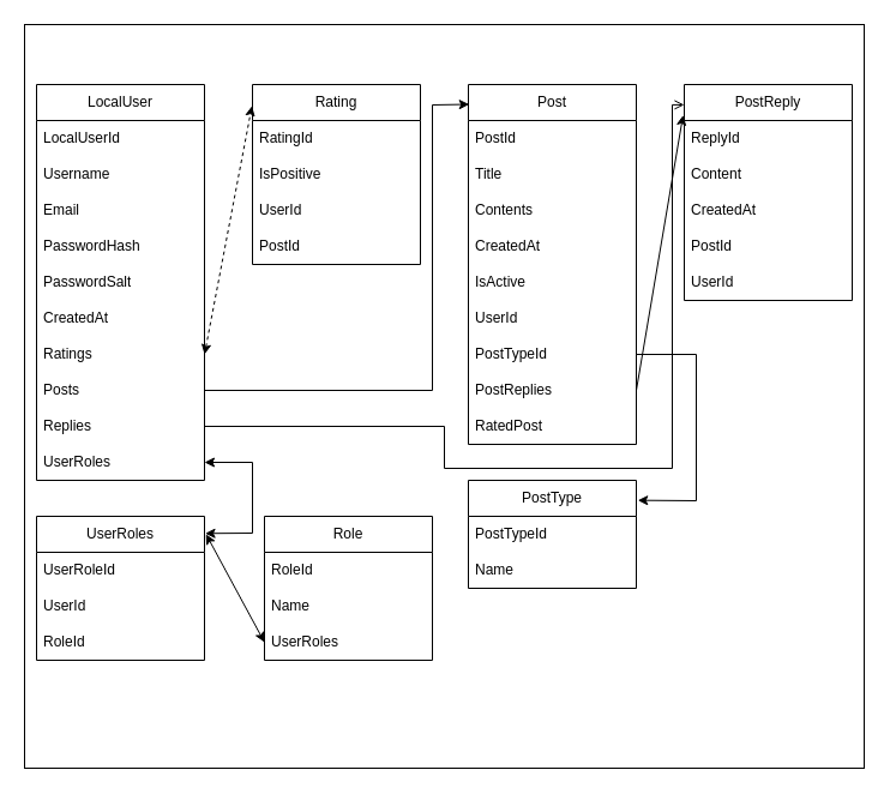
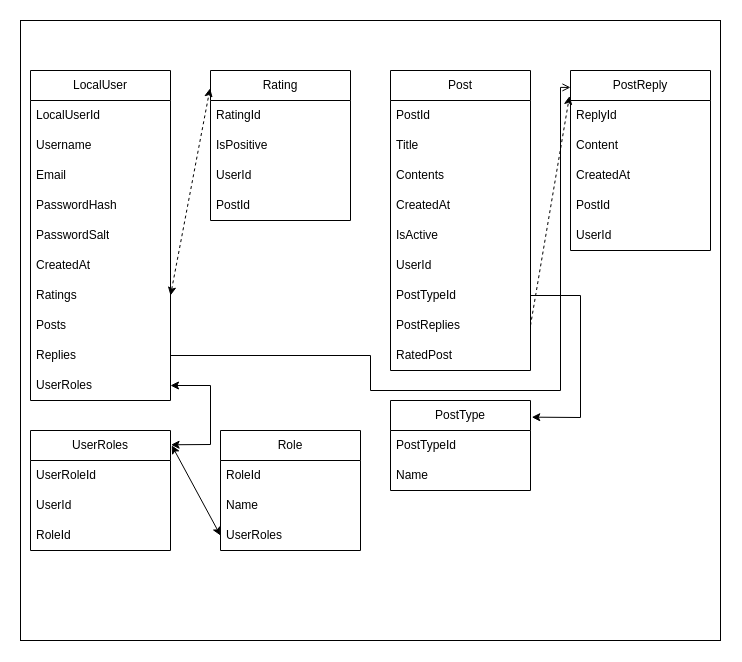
  <mxCell id="0" />
  <mxCell id="1" parent="0" />
  <mxCell id="2" value="" style="rounded=0;whiteSpace=wrap;html=1;movable=1;resizable=1;rotatable=1;deletable=1;editable=1;connectable=1;" parent="1" vertex="1"><mxGeometry y="20" width="700" height="620" as="geometry" x="20" /></mxCell>
  <mxCell id="3" value="LocalUser&lt;br&gt;" style="swimlane;fontStyle=0;childLayout=stackLayout;horizontal=1;startSize=30;horizontalStack=0;resizeParent=1;resizeParentMax=0;resizeLast=0;collapsible=1;marginBottom=0;whiteSpace=wrap;html=1;movable=1;resizable=1;rotatable=1;deletable=1;editable=1;connectable=1;" parent="1" vertex="1"><mxGeometry x="30" y="70" width="140" height="330" as="geometry"><mxRectangle x="60" y="100" width="90" height="30" as="alternateBounds" /></mxGeometry></mxCell>
  <mxCell id="4" value="LocalUserId" style="text;strokeColor=none;fillColor=none;align=left;verticalAlign=middle;spacingLeft=4;spacingRight=4;overflow=hidden;points=[[0,0.5],[1,0.5]];portConstraint=eastwest;rotatable=0;whiteSpace=wrap;html=1;" parent="3" vertex="1"><mxGeometry y="30" width="140" height="30" as="geometry" /></mxCell>
  <mxCell id="5" value="Username" style="text;strokeColor=none;fillColor=none;align=left;verticalAlign=middle;spacingLeft=4;spacingRight=4;overflow=hidden;points=[[0,0.5],[1,0.5]];portConstraint=eastwest;rotatable=0;whiteSpace=wrap;html=1;" parent="3" vertex="1"><mxGeometry y="60" width="140" height="30" as="geometry" /></mxCell>
  <mxCell id="6" value="Email" style="text;strokeColor=none;fillColor=none;align=left;verticalAlign=middle;spacingLeft=4;spacingRight=4;overflow=hidden;points=[[0,0.5],[1,0.5]];portConstraint=eastwest;rotatable=0;whiteSpace=wrap;html=1;" parent="3" vertex="1"><mxGeometry y="90" width="140" height="30" as="geometry" /></mxCell>
  <mxCell id="7" value="PasswordHash" style="text;strokeColor=none;fillColor=none;align=left;verticalAlign=middle;spacingLeft=4;spacingRight=4;overflow=hidden;points=[[0,0.5],[1,0.5]];portConstraint=eastwest;rotatable=0;whiteSpace=wrap;html=1;" parent="3" vertex="1"><mxGeometry y="120" width="140" height="30" as="geometry" /></mxCell>
  <mxCell id="8" value="PasswordSalt" style="text;strokeColor=none;fillColor=none;align=left;verticalAlign=middle;spacingLeft=4;spacingRight=4;overflow=hidden;points=[[0,0.5],[1,0.5]];portConstraint=eastwest;rotatable=0;whiteSpace=wrap;html=1;" parent="3" vertex="1"><mxGeometry y="150" width="140" height="30" as="geometry" /></mxCell>
  <mxCell id="9" value="CreatedAt" style="text;strokeColor=none;fillColor=none;align=left;verticalAlign=middle;spacingLeft=4;spacingRight=4;overflow=hidden;points=[[0,0.5],[1,0.5]];portConstraint=eastwest;rotatable=0;whiteSpace=wrap;html=1;" parent="3" vertex="1"><mxGeometry y="180" width="140" height="30" as="geometry" /></mxCell>
  <mxCell id="10" value="Ratings" style="text;strokeColor=none;fillColor=none;align=left;verticalAlign=middle;spacingLeft=4;spacingRight=4;overflow=hidden;points=[[0,0.5],[1,0.5]];portConstraint=eastwest;rotatable=0;whiteSpace=wrap;html=1;" parent="3" vertex="1"><mxGeometry y="210" width="140" height="30" as="geometry" /></mxCell>
  <mxCell id="11" value="Posts" style="text;strokeColor=none;fillColor=none;align=left;verticalAlign=middle;spacingLeft=4;spacingRight=4;overflow=hidden;points=[[0,0.5],[1,0.5]];portConstraint=eastwest;rotatable=0;whiteSpace=wrap;html=1;" parent="3" vertex="1"><mxGeometry y="240" width="140" height="30" as="geometry" /></mxCell>
  <mxCell id="12" value="Replies" style="text;strokeColor=none;fillColor=none;align=left;verticalAlign=middle;spacingLeft=4;spacingRight=4;overflow=hidden;points=[[0,0.5],[1,0.5]];portConstraint=eastwest;rotatable=0;whiteSpace=wrap;html=1;" parent="3" vertex="1"><mxGeometry y="270" width="140" height="30" as="geometry" /></mxCell>
  <mxCell id="13" value="UserRoles" style="text;strokeColor=none;fillColor=none;align=left;verticalAlign=middle;spacingLeft=4;spacingRight=4;overflow=hidden;points=[[0,0.5],[1,0.5]];portConstraint=eastwest;rotatable=0;whiteSpace=wrap;html=1;" parent="3" vertex="1"><mxGeometry y="300" width="140" height="30" as="geometry" /></mxCell>
- <mxCell id="14" value="" style="endArrow=classic;html=1;rounded=0;entryX=0.005;entryY=0.055;entryDx=0;entryDy=0;exitX=1;exitY=0.5;exitDx=0;exitDy=0;entryPerimeter=0;" parent="1" source="11" target="19" edge="1"><mxGeometry width="50" height="50" relative="1" as="geometry"><mxPoint x="230" y="395" as="sourcePoint" /><mxPoint x="300" y="170" as="targetPoint" /><Array as="points"><mxPoint x="360" y="325" /><mxPoint x="360" y="87" /></Array></mxGeometry></mxCell>
  <mxCell id="15" value="" style="endArrow=classic;html=1;rounded=0;exitX=1;exitY=0.5;exitDx=0;exitDy=0;entryX=1.009;entryY=0.185;entryDx=0;entryDy=0;entryPerimeter=0;" parent="1" source="26" target="16" edge="1"><mxGeometry width="50" height="50" relative="1" as="geometry"><mxPoint x="300" y="490" as="sourcePoint" /><mxPoint x="350" y="440" as="targetPoint" /><Array as="points"><mxPoint x="580" y="295" /><mxPoint x="580" y="417" /></Array></mxGeometry></mxCell>
  <mxCell id="16" value="PostType" style="swimlane;fontStyle=0;childLayout=stackLayout;horizontal=1;startSize=30;horizontalStack=0;resizeParent=1;resizeParentMax=0;resizeLast=0;collapsible=1;marginBottom=0;whiteSpace=wrap;html=1;" parent="1" vertex="1"><mxGeometry x="390" y="400" width="140" height="90" as="geometry" /></mxCell>
  <mxCell id="17" value="PostTypeId" style="text;strokeColor=none;fillColor=none;align=left;verticalAlign=middle;spacingLeft=4;spacingRight=4;overflow=hidden;points=[[0,0.5],[1,0.5]];portConstraint=eastwest;rotatable=0;whiteSpace=wrap;html=1;" parent="16" vertex="1"><mxGeometry y="30" width="140" height="30" as="geometry" /></mxCell>
  <mxCell id="18" value="Name" style="text;strokeColor=none;fillColor=none;align=left;verticalAlign=middle;spacingLeft=4;spacingRight=4;overflow=hidden;points=[[0,0.5],[1,0.5]];portConstraint=eastwest;rotatable=0;whiteSpace=wrap;html=1;" parent="16" vertex="1"><mxGeometry y="60" width="140" height="30" as="geometry" /></mxCell>
  <mxCell id="19" value="Post" style="swimlane;fontStyle=0;childLayout=stackLayout;horizontal=1;startSize=30;horizontalStack=0;resizeParent=1;resizeParentMax=0;resizeLast=0;collapsible=1;marginBottom=0;whiteSpace=wrap;html=1;" parent="1" vertex="1"><mxGeometry x="390" y="70" width="140" height="300" as="geometry" /></mxCell>
  <mxCell id="20" value="PostId" style="text;strokeColor=none;fillColor=none;align=left;verticalAlign=middle;spacingLeft=4;spacingRight=4;overflow=hidden;points=[[0,0.5],[1,0.5]];portConstraint=eastwest;rotatable=0;whiteSpace=wrap;html=1;" parent="19" vertex="1"><mxGeometry y="30" width="140" height="30" as="geometry" /></mxCell>
  <mxCell id="21" value="Title" style="text;strokeColor=none;fillColor=none;align=left;verticalAlign=middle;spacingLeft=4;spacingRight=4;overflow=hidden;points=[[0,0.5],[1,0.5]];portConstraint=eastwest;rotatable=0;whiteSpace=wrap;html=1;" parent="19" vertex="1"><mxGeometry y="60" width="140" height="30" as="geometry" /></mxCell>
  <mxCell id="22" value="Contents" style="text;strokeColor=none;fillColor=none;align=left;verticalAlign=middle;spacingLeft=4;spacingRight=4;overflow=hidden;points=[[0,0.5],[1,0.5]];portConstraint=eastwest;rotatable=0;whiteSpace=wrap;html=1;" parent="19" vertex="1"><mxGeometry y="90" width="140" height="30" as="geometry" /></mxCell>
  <mxCell id="23" value="CreatedAt" style="text;strokeColor=none;fillColor=none;align=left;verticalAlign=middle;spacingLeft=4;spacingRight=4;overflow=hidden;points=[[0,0.5],[1,0.5]];portConstraint=eastwest;rotatable=0;whiteSpace=wrap;html=1;" parent="19" vertex="1"><mxGeometry y="120" width="140" height="30" as="geometry" /></mxCell>
  <mxCell id="24" value="IsActive" style="text;strokeColor=none;fillColor=none;align=left;verticalAlign=middle;spacingLeft=4;spacingRight=4;overflow=hidden;points=[[0,0.5],[1,0.5]];portConstraint=eastwest;rotatable=0;whiteSpace=wrap;html=1;" parent="19" vertex="1"><mxGeometry y="150" width="140" height="30" as="geometry" /></mxCell>
  <mxCell id="25" value="UserId" style="text;strokeColor=none;fillColor=none;align=left;verticalAlign=middle;spacingLeft=4;spacingRight=4;overflow=hidden;points=[[0,0.5],[1,0.5]];portConstraint=eastwest;rotatable=0;whiteSpace=wrap;html=1;" parent="19" vertex="1"><mxGeometry y="180" width="140" height="30" as="geometry" /></mxCell>
  <mxCell id="26" value="PostTypeId" style="text;strokeColor=none;fillColor=none;align=left;verticalAlign=middle;spacingLeft=4;spacingRight=4;overflow=hidden;points=[[0,0.5],[1,0.5]];portConstraint=eastwest;rotatable=0;whiteSpace=wrap;html=1;" parent="19" vertex="1"><mxGeometry y="210" width="140" height="30" as="geometry" /></mxCell>
  <mxCell id="27" value="PostReplies" style="text;strokeColor=none;fillColor=none;align=left;verticalAlign=middle;spacingLeft=4;spacingRight=4;overflow=hidden;points=[[0,0.5],[1,0.5]];portConstraint=eastwest;rotatable=0;whiteSpace=wrap;html=1;" parent="19" vertex="1"><mxGeometry y="240" width="140" height="30" as="geometry" /></mxCell>
  <mxCell id="28" value="RatedPost" style="text;strokeColor=none;fillColor=none;align=left;verticalAlign=middle;spacingLeft=4;spacingRight=4;overflow=hidden;points=[[0,0.5],[1,0.5]];portConstraint=eastwest;rotatable=0;whiteSpace=wrap;html=1;" parent="19" vertex="1"><mxGeometry y="270" width="140" height="30" as="geometry" /></mxCell>
- <mxCell id="29" value="" style="endArrow=classic;html=1;rounded=0;exitX=1;exitY=0.5;exitDx=0;exitDy=0;entryX=-0.007;entryY=0.142;entryDx=0;entryDy=0;entryPerimeter=0;" parent="1" source="27" target="30" edge="1"><mxGeometry width="50" height="50" relative="1" as="geometry"><mxPoint x="410" y="610" as="sourcePoint" /><mxPoint x="460" y="560" as="targetPoint" /></mxGeometry></mxCell>
+ <mxCell id="29" value="" style="endArrow=classic;html=1;rounded=0;exitX=1;exitY=0.5;exitDx=0;exitDy=0;entryX=-0.007;entryY=0.142;entryDx=0;entryDy=0;entryPerimeter=0;dashed=1;" parent="1" source="27" target="30" edge="1"><mxGeometry width="50" height="50" relative="1" as="geometry"><mxPoint x="410" y="610" as="sourcePoint" /><mxPoint x="460" y="560" as="targetPoint" /></mxGeometry></mxCell>
  <mxCell id="30" value="PostReply" style="swimlane;fontStyle=0;childLayout=stackLayout;horizontal=1;startSize=30;horizontalStack=0;resizeParent=1;resizeParentMax=0;resizeLast=0;collapsible=1;marginBottom=0;whiteSpace=wrap;html=1;" parent="1" vertex="1"><mxGeometry x="570" y="70" width="140" height="180" as="geometry" /></mxCell>
  <mxCell id="31" value="ReplyId" style="text;strokeColor=none;fillColor=none;align=left;verticalAlign=middle;spacingLeft=4;spacingRight=4;overflow=hidden;points=[[0,0.5],[1,0.5]];portConstraint=eastwest;rotatable=0;whiteSpace=wrap;html=1;" parent="30" vertex="1"><mxGeometry y="30" width="140" height="30" as="geometry" /></mxCell>
  <mxCell id="32" value="Content" style="text;strokeColor=none;fillColor=none;align=left;verticalAlign=middle;spacingLeft=4;spacingRight=4;overflow=hidden;points=[[0,0.5],[1,0.5]];portConstraint=eastwest;rotatable=0;whiteSpace=wrap;html=1;" parent="30" vertex="1"><mxGeometry y="60" width="140" height="30" as="geometry" /></mxCell>
  <mxCell id="33" value="CreatedAt" style="text;strokeColor=none;fillColor=none;align=left;verticalAlign=middle;spacingLeft=4;spacingRight=4;overflow=hidden;points=[[0,0.5],[1,0.5]];portConstraint=eastwest;rotatable=0;whiteSpace=wrap;html=1;" parent="30" vertex="1"><mxGeometry y="90" width="140" height="30" as="geometry" /></mxCell>
  <mxCell id="34" value="PostId" style="text;strokeColor=none;fillColor=none;align=left;verticalAlign=middle;spacingLeft=4;spacingRight=4;overflow=hidden;points=[[0,0.5],[1,0.5]];portConstraint=eastwest;rotatable=0;whiteSpace=wrap;html=1;" parent="30" vertex="1"><mxGeometry y="120" width="140" height="30" as="geometry" /></mxCell>
  <mxCell id="35" value="UserId" style="text;strokeColor=none;fillColor=none;align=left;verticalAlign=middle;spacingLeft=4;spacingRight=4;overflow=hidden;points=[[0,0.5],[1,0.5]];portConstraint=eastwest;rotatable=0;whiteSpace=wrap;html=1;" parent="30" vertex="1"><mxGeometry y="150" width="140" height="30" as="geometry" /></mxCell>
  <mxCell id="36" value="Rating" style="swimlane;fontStyle=0;childLayout=stackLayout;horizontal=1;startSize=30;horizontalStack=0;resizeParent=1;resizeParentMax=0;resizeLast=0;collapsible=1;marginBottom=0;whiteSpace=wrap;html=1;" parent="1" vertex="1"><mxGeometry x="210" y="70" width="140" height="150" as="geometry" /></mxCell>
  <mxCell id="37" value="RatingId" style="text;strokeColor=none;fillColor=none;align=left;verticalAlign=middle;spacingLeft=4;spacingRight=4;overflow=hidden;points=[[0,0.5],[1,0.5]];portConstraint=eastwest;rotatable=0;whiteSpace=wrap;html=1;" parent="36" vertex="1"><mxGeometry y="30" width="140" height="30" as="geometry" /></mxCell>
  <mxCell id="38" value="IsPositive" style="text;strokeColor=none;fillColor=none;align=left;verticalAlign=middle;spacingLeft=4;spacingRight=4;overflow=hidden;points=[[0,0.5],[1,0.5]];portConstraint=eastwest;rotatable=0;whiteSpace=wrap;html=1;" parent="36" vertex="1"><mxGeometry y="60" width="140" height="30" as="geometry" /></mxCell>
  <mxCell id="39" value="UserId" style="text;strokeColor=none;fillColor=none;align=left;verticalAlign=middle;spacingLeft=4;spacingRight=4;overflow=hidden;points=[[0,0.5],[1,0.5]];portConstraint=eastwest;rotatable=0;whiteSpace=wrap;html=1;" parent="36" vertex="1"><mxGeometry y="90" width="140" height="30" as="geometry" /></mxCell>
  <mxCell id="40" value="PostId" style="text;strokeColor=none;fillColor=none;align=left;verticalAlign=middle;spacingLeft=4;spacingRight=4;overflow=hidden;points=[[0,0.5],[1,0.5]];portConstraint=eastwest;rotatable=0;whiteSpace=wrap;html=1;" parent="36" vertex="1"><mxGeometry y="120" width="140" height="30" as="geometry" /></mxCell>
  <mxCell id="41" value="" style="endArrow=classic;startArrow=classic;html=1;rounded=0;exitX=1;exitY=0.5;exitDx=0;exitDy=0;entryX=-0.003;entryY=0.119;entryDx=0;entryDy=0;entryPerimeter=0;dashed=1;" parent="1" source="10" target="36" edge="1"><mxGeometry width="50" height="50" relative="1" as="geometry"><mxPoint x="480" y="330" as="sourcePoint" /><mxPoint x="530" y="280" as="targetPoint" /></mxGeometry></mxCell>
  <mxCell id="42" value="UserRoles" style="swimlane;fontStyle=0;childLayout=stackLayout;horizontal=1;startSize=30;horizontalStack=0;resizeParent=1;resizeParentMax=0;resizeLast=0;collapsible=1;marginBottom=0;whiteSpace=wrap;html=1;" parent="1" vertex="1"><mxGeometry x="30" y="430" width="140" height="120" as="geometry" /></mxCell>
  <mxCell id="43" value="UserRoleId" style="text;strokeColor=none;fillColor=none;align=left;verticalAlign=middle;spacingLeft=4;spacingRight=4;overflow=hidden;points=[[0,0.5],[1,0.5]];portConstraint=eastwest;rotatable=0;whiteSpace=wrap;html=1;" parent="42" vertex="1"><mxGeometry y="30" width="140" height="30" as="geometry" /></mxCell>
  <mxCell id="44" value="UserId" style="text;strokeColor=none;fillColor=none;align=left;verticalAlign=middle;spacingLeft=4;spacingRight=4;overflow=hidden;points=[[0,0.5],[1,0.5]];portConstraint=eastwest;rotatable=0;whiteSpace=wrap;html=1;" parent="42" vertex="1"><mxGeometry y="60" width="140" height="30" as="geometry" /></mxCell>
  <mxCell id="45" value="RoleId&lt;br&gt;" style="text;strokeColor=none;fillColor=none;align=left;verticalAlign=middle;spacingLeft=4;spacingRight=4;overflow=hidden;points=[[0,0.5],[1,0.5]];portConstraint=eastwest;rotatable=0;whiteSpace=wrap;html=1;" parent="42" vertex="1"><mxGeometry y="90" width="140" height="30" as="geometry" /></mxCell>
  <mxCell id="46" value="" style="endArrow=classic;startArrow=classic;html=1;rounded=0;exitX=1;exitY=0.5;exitDx=0;exitDy=0;entryX=1.004;entryY=0.119;entryDx=0;entryDy=0;entryPerimeter=0;" parent="1" source="13" target="42" edge="1"><mxGeometry width="50" height="50" relative="1" as="geometry"><mxPoint x="150" y="310" as="sourcePoint" /><mxPoint x="200" y="260" as="targetPoint" /><Array as="points"><mxPoint x="210" y="385" /><mxPoint x="210" y="444" /></Array></mxGeometry></mxCell>
  <mxCell id="47" value="Role" style="swimlane;fontStyle=0;childLayout=stackLayout;horizontal=1;startSize=30;horizontalStack=0;resizeParent=1;resizeParentMax=0;resizeLast=0;collapsible=1;marginBottom=0;whiteSpace=wrap;html=1;" parent="1" vertex="1"><mxGeometry x="220" y="430" width="140" height="120" as="geometry" /></mxCell>
  <mxCell id="48" value="RoleId" style="text;strokeColor=none;fillColor=none;align=left;verticalAlign=middle;spacingLeft=4;spacingRight=4;overflow=hidden;points=[[0,0.5],[1,0.5]];portConstraint=eastwest;rotatable=0;whiteSpace=wrap;html=1;" parent="47" vertex="1"><mxGeometry y="30" width="140" height="30" as="geometry" /></mxCell>
  <mxCell id="49" value="Name" style="text;strokeColor=none;fillColor=none;align=left;verticalAlign=middle;spacingLeft=4;spacingRight=4;overflow=hidden;points=[[0,0.5],[1,0.5]];portConstraint=eastwest;rotatable=0;whiteSpace=wrap;html=1;" parent="47" vertex="1"><mxGeometry y="60" width="140" height="30" as="geometry" /></mxCell>
  <mxCell id="50" value="UserRoles" style="text;strokeColor=none;fillColor=none;align=left;verticalAlign=middle;spacingLeft=4;spacingRight=4;overflow=hidden;points=[[0,0.5],[1,0.5]];portConstraint=eastwest;rotatable=0;whiteSpace=wrap;html=1;" parent="47" vertex="1"><mxGeometry y="90" width="140" height="30" as="geometry" /></mxCell>
  <mxCell id="51" value="" style="endArrow=classic;startArrow=classic;html=1;rounded=0;entryX=0;entryY=0.5;entryDx=0;entryDy=0;exitX=1.009;exitY=0.124;exitDx=0;exitDy=0;exitPerimeter=0;" parent="1" source="42" target="50" edge="1"><mxGeometry width="50" height="50" relative="1" as="geometry"><mxPoint x="150" y="310" as="sourcePoint" /><mxPoint x="200" y="260" as="targetPoint" /></mxGeometry></mxCell>
  <mxCell id="52" style="edgeStyle=orthogonalEdgeStyle;rounded=0;orthogonalLoop=1;jettySize=auto;html=1;exitX=1;exitY=0.5;exitDx=0;exitDy=0;entryX=0;entryY=0.094;entryDx=0;entryDy=0;entryPerimeter=0;endArrow=open;" edge="1" parent="1" source="12" target="30"><mxGeometry relative="1" as="geometry"><Array as="points"><mxPoint x="370" y="355" /><mxPoint x="370" y="390" /><mxPoint x="560" y="390" /><mxPoint x="560" y="87" /></Array></mxGeometry></mxCell>
